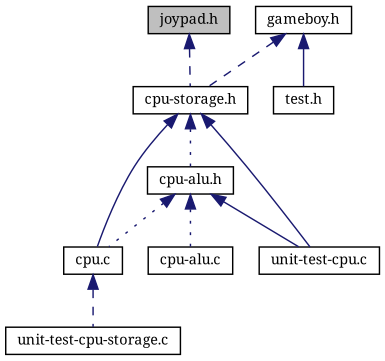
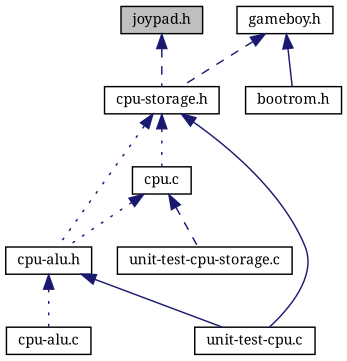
  digraph {
    fontname="Noto Serif"
    node [color=black fillcolor=white fontname="Noto Serif" fontsize=10 shape=record style=filled]
    edge [color=midnightblue dir=back fontname="Noto Serif" fontsize=10 labelfontname=Helvetica labelfontsize=10 style=solid]
    n1 [fillcolor=grey75 fontcolor=black height=0.2 label="joypad.h" width=0.4]
    n2 [height=0.2 label="cpu-storage.h" width=0.4]
    n3 [height=0.2 label="gameboy.h" width=0.4]
-   n4 [height=0.2 label="test.h" width=0.4]
+   n4 [height=0.2 label="bootrom.h" width=0.4]
    n5 [height=0.2 label="cpu-alu.h" width=0.4]
    n6 [height=0.2 label="cpu.c" width=0.4]
    n7 [height=0.2 label="unit-test-cpu.c" width=0.4]
    n8 [height=0.2 label="cpu-alu.c" width=0.4]
    n9 [height=0.2 label="unit-test-cpu-storage.c" width=0.4]
    n1 -> n2 [style=dashed]
    n2 -> n5 [style=dotted]
-   n2 -> n6
+   n2 -> n6 [style=dotted]
    n2 -> n7
    n3 -> n2 [style=dashed]
    n3 -> n4
-   n5 -> n6 [style=dotted]
+   n6 -> n5 [style=dotted]
    n5 -> n7
    n5 -> n8 [style=dotted]
    n6 -> n9 [style=dashed]
  }
